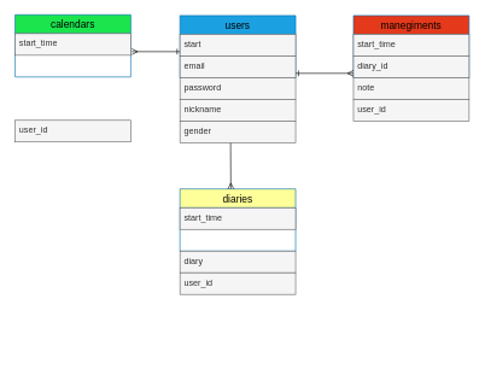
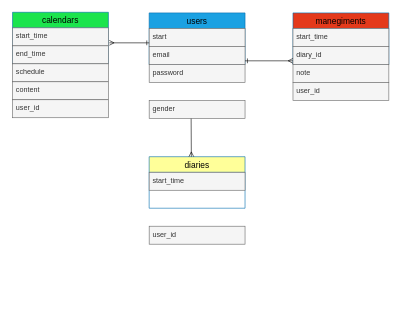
  <mxCell id="0" />
  <mxCell id="1" parent="0" />
  <mxCell id="2" value="" style="group" parent="1" vertex="1" connectable="0"><mxGeometry x="248" y="21" width="160" height="146" as="geometry" /></mxCell>
  <mxCell id="3" value="" style="group" parent="2" vertex="1" connectable="0"><mxGeometry width="160" height="116" as="geometry" /></mxCell>
  <mxCell id="4" value="users" style="swimlane;fontStyle=0;childLayout=stackLayout;horizontal=1;startSize=26;horizontalStack=0;resizeParent=1;resizeParentMax=0;resizeLast=0;collapsible=1;marginBottom=0;align=center;fontSize=14;strokeColor=#006EAF;fillColor=#1ba1e2;fontColor=#000000;swimlaneFillColor=none;" parent="3" vertex="1"><mxGeometry width="160" height="86" as="geometry" /></mxCell>
  <mxCell id="5" value="" style="group" parent="4" vertex="1" connectable="0"><mxGeometry y="26" width="160" height="60" as="geometry" /></mxCell>
  <mxCell id="6" value="start" style="text;strokeColor=#666666;fillColor=#f5f5f5;spacingLeft=4;spacingRight=4;overflow=hidden;rotatable=0;points=[[0,0.5],[1,0.5]];portConstraint=eastwest;fontSize=12;fontColor=#333333;" parent="5" vertex="1"><mxGeometry width="160" height="30" as="geometry" /></mxCell>
  <mxCell id="7" value="email" style="text;strokeColor=#666666;fillColor=#f5f5f5;spacingLeft=4;spacingRight=4;overflow=hidden;rotatable=0;points=[[0,0.5],[1,0.5]];portConstraint=eastwest;fontSize=12;fontColor=#333333;" parent="5" vertex="1"><mxGeometry y="30" width="160" height="30" as="geometry" /></mxCell>
  <mxCell id="8" value="password" style="text;strokeColor=#666666;fillColor=#f5f5f5;spacingLeft=4;spacingRight=4;overflow=hidden;rotatable=0;points=[[0,0.5],[1,0.5]];portConstraint=eastwest;fontSize=12;fontColor=#333333;" parent="3" vertex="1"><mxGeometry y="86" width="160" height="30" as="geometry" /></mxCell>
- <mxCell id="9" value="nickname" style="text;strokeColor=#666666;fillColor=#f5f5f5;spacingLeft=4;spacingRight=4;overflow=hidden;rotatable=0;points=[[0,0.5],[1,0.5]];portConstraint=eastwest;fontSize=12;fontColor=#333333;" parent="2" vertex="1"><mxGeometry y="116" width="160" height="30" as="geometry" /></mxCell>
  <mxCell id="10" value="" style="group" parent="1" vertex="1" connectable="0"><mxGeometry x="20" y="20" width="160" height="236" as="geometry" /></mxCell>
  <mxCell id="11" value="" style="group" parent="10" vertex="1" connectable="0"><mxGeometry width="160" height="146" as="geometry" /></mxCell>
  <mxCell id="12" value="" style="group" parent="11" vertex="1" connectable="0"><mxGeometry width="160" height="116" as="geometry" /></mxCell>
  <mxCell id="13" value="calendars" style="swimlane;fontStyle=0;childLayout=stackLayout;horizontal=1;startSize=26;horizontalStack=0;resizeParent=1;resizeParentMax=0;resizeLast=0;collapsible=1;marginBottom=0;align=center;fontSize=14;strokeColor=#006EAF;fillColor=#1be44d;fontColor=#000000;swimlaneFillColor=none;" parent="12" vertex="1"><mxGeometry width="160" height="86" as="geometry" /></mxCell>
  <mxCell id="14" value="" style="group" parent="13" vertex="1" connectable="0"><mxGeometry y="26" width="160" height="60" as="geometry" /></mxCell>
  <mxCell id="15" value="start_time" style="text;strokeColor=#666666;fillColor=#f5f5f5;spacingLeft=4;spacingRight=4;overflow=hidden;rotatable=0;points=[[0,0.5],[1,0.5]];portConstraint=eastwest;fontSize=12;fontColor=#333333;" parent="14" vertex="1"><mxGeometry width="160" height="30" as="geometry" /></mxCell>
+ <mxCell id="16" value="end_time" style="text;strokeColor=#666666;fillColor=#f5f5f5;spacingLeft=4;spacingRight=4;overflow=hidden;rotatable=0;points=[[0,0.5],[1,0.5]];portConstraint=eastwest;fontSize=12;fontColor=#333333;" parent="14" vertex="1"><mxGeometry y="30" width="160" height="30" as="geometry" /></mxCell>
+ <mxCell id="17" value="schedule" style="text;strokeColor=#666666;fillColor=#f5f5f5;spacingLeft=4;spacingRight=4;overflow=hidden;rotatable=0;points=[[0,0.5],[1,0.5]];portConstraint=eastwest;fontSize=12;fontColor=#333333;" parent="12" vertex="1"><mxGeometry y="86" width="160" height="30" as="geometry" /></mxCell>
+ <mxCell id="18" value="content" style="text;strokeColor=#666666;fillColor=#f5f5f5;spacingLeft=4;spacingRight=4;overflow=hidden;rotatable=0;points=[[0,0.5],[1,0.5]];portConstraint=eastwest;fontSize=12;fontColor=#333333;" parent="11" vertex="1"><mxGeometry y="116" width="160" height="30" as="geometry" /></mxCell>
  <mxCell id="19" value="user_id" style="text;strokeColor=#666666;fillColor=#f5f5f5;spacingLeft=4;spacingRight=4;overflow=hidden;rotatable=0;points=[[0,0.5],[1,0.5]];portConstraint=eastwest;fontSize=12;fontColor=#333333;" parent="10" vertex="1"><mxGeometry y="146" width="160" height="30" as="geometry" /></mxCell>
  <mxCell id="20" value="" style="group" parent="1" vertex="1" connectable="0"><mxGeometry x="248" y="261" width="160" height="236" as="geometry" /></mxCell>
  <mxCell id="21" value="" style="group" parent="20" vertex="1" connectable="0"><mxGeometry width="160" height="146" as="geometry" /></mxCell>
  <mxCell id="22" value="" style="group" parent="21" vertex="1" connectable="0"><mxGeometry width="160" height="116" as="geometry" /></mxCell>
  <mxCell id="23" value="diaries" style="swimlane;fontStyle=0;childLayout=stackLayout;horizontal=1;startSize=26;horizontalStack=0;resizeParent=1;resizeParentMax=0;resizeLast=0;collapsible=1;marginBottom=0;align=center;fontSize=14;strokeColor=#006EAF;fillColor=#FFFF99;fontColor=#000000;swimlaneFillColor=none;" parent="22" vertex="1"><mxGeometry width="160" height="86" as="geometry" /></mxCell>
  <mxCell id="24" value="" style="group" parent="23" vertex="1" connectable="0"><mxGeometry y="26" width="160" height="60" as="geometry" /></mxCell>
  <mxCell id="25" value="start_time" style="text;strokeColor=#666666;fillColor=#f5f5f5;spacingLeft=4;spacingRight=4;overflow=hidden;rotatable=0;points=[[0,0.5],[1,0.5]];portConstraint=eastwest;fontSize=12;fontColor=#333333;" parent="24" vertex="1"><mxGeometry width="160" height="30" as="geometry" /></mxCell>
- <mxCell id="26" value="diary" style="text;strokeColor=#666666;fillColor=#f5f5f5;spacingLeft=4;spacingRight=4;overflow=hidden;rotatable=0;points=[[0,0.5],[1,0.5]];portConstraint=eastwest;fontSize=12;fontColor=#333333;" parent="22" vertex="1"><mxGeometry y="86" width="160" height="30" as="geometry" /></mxCell>
  <mxCell id="27" value="user_id" style="text;strokeColor=#666666;fillColor=#f5f5f5;spacingLeft=4;spacingRight=4;overflow=hidden;rotatable=0;points=[[0,0.5],[1,0.5]];portConstraint=eastwest;fontSize=12;fontColor=#333333;" parent="21" vertex="1"><mxGeometry y="116" width="160" height="30" as="geometry" /></mxCell>
  <mxCell id="28" value="" style="group" parent="1" vertex="1" connectable="0"><mxGeometry x="488" y="21" width="160" height="236" as="geometry" /></mxCell>
  <mxCell id="29" value="" style="group" parent="28" vertex="1" connectable="0"><mxGeometry width="160" height="146" as="geometry" /></mxCell>
  <mxCell id="30" value="" style="group" parent="29" vertex="1" connectable="0"><mxGeometry width="160" height="116" as="geometry" /></mxCell>
  <mxCell id="31" value="manegiments" style="swimlane;fontStyle=0;childLayout=stackLayout;horizontal=1;startSize=26;horizontalStack=0;resizeParent=1;resizeParentMax=0;resizeLast=0;collapsible=1;marginBottom=0;align=center;fontSize=14;strokeColor=#006EAF;fillColor=#e4391b;fontColor=#000000;swimlaneFillColor=none;" parent="30" vertex="1"><mxGeometry width="160" height="86" as="geometry" /></mxCell>
  <mxCell id="32" value="" style="group" parent="31" vertex="1" connectable="0"><mxGeometry y="26" width="160" height="60" as="geometry" /></mxCell>
  <mxCell id="33" value="start_time" style="text;strokeColor=#666666;fillColor=#f5f5f5;spacingLeft=4;spacingRight=4;overflow=hidden;rotatable=0;points=[[0,0.5],[1,0.5]];portConstraint=eastwest;fontSize=12;fontColor=#333333;" parent="32" vertex="1"><mxGeometry width="160" height="30" as="geometry" /></mxCell>
  <mxCell id="34" value="diary_id" style="text;strokeColor=#666666;fillColor=#f5f5f5;spacingLeft=4;spacingRight=4;overflow=hidden;rotatable=0;points=[[0,0.5],[1,0.5]];portConstraint=eastwest;fontSize=12;fontColor=#333333;" parent="32" vertex="1"><mxGeometry y="30" width="160" height="30" as="geometry" /></mxCell>
  <mxCell id="35" value="note" style="text;strokeColor=#666666;fillColor=#f5f5f5;spacingLeft=4;spacingRight=4;overflow=hidden;rotatable=0;points=[[0,0.5],[1,0.5]];portConstraint=eastwest;fontSize=12;fontColor=#333333;" parent="30" vertex="1"><mxGeometry y="86" width="160" height="30" as="geometry" /></mxCell>
  <mxCell id="36" value="user_id" style="text;strokeColor=#666666;fillColor=#f5f5f5;spacingLeft=4;spacingRight=4;overflow=hidden;rotatable=0;points=[[0,0.5],[1,0.5]];portConstraint=eastwest;fontSize=12;fontColor=#333333;" parent="29" vertex="1"><mxGeometry y="116" width="160" height="30" as="geometry" /></mxCell>
  <mxCell id="37" value="" style="endArrow=ERone;html=1;rounded=0;startArrow=ERmany;startFill=0;exitX=1.009;exitY=0.833;exitDx=0;exitDy=0;endFill=0;exitPerimeter=0;fontColor=#000000;strokeColor=#000000;" parent="1" source="15" edge="1"><mxGeometry relative="1" as="geometry"><mxPoint x="178" y="71" as="sourcePoint" /><mxPoint x="248" y="71" as="targetPoint" /></mxGeometry></mxCell>
  <mxCell id="38" value="" style="endArrow=ERone;html=1;rounded=0;startArrow=ERmany;startFill=0;endFill=0;fontColor=#000000;strokeColor=#000000;exitX=0.44;exitY=0;exitDx=0;exitDy=0;exitPerimeter=0;" parent="1" source="23" edge="1"><mxGeometry relative="1" as="geometry"><mxPoint x="318" y="251" as="sourcePoint" /><mxPoint x="318" y="191" as="targetPoint" /></mxGeometry></mxCell>
  <mxCell id="39" value="" style="endArrow=ERone;html=1;rounded=0;startArrow=ERmany;startFill=0;endFill=0;entryX=1.028;entryY=0.833;entryDx=0;entryDy=0;entryPerimeter=0;fontColor=#000000;strokeColor=#000000;exitX=0;exitY=0.8;exitDx=0;exitDy=0;exitPerimeter=0;" parent="1" source="34" edge="1"><mxGeometry relative="1" as="geometry"><mxPoint x="408.4" y="191" as="sourcePoint" /><mxPoint x="408" y="101" as="targetPoint" /></mxGeometry></mxCell>
  <mxCell id="40" value="gender" style="text;strokeColor=#666666;fillColor=#f5f5f5;spacingLeft=4;spacingRight=4;overflow=hidden;rotatable=0;points=[[0,0.5],[1,0.5]];portConstraint=eastwest;fontSize=12;fontColor=#333333;" vertex="1" parent="1"><mxGeometry x="248" y="167" width="160" height="30" as="geometry" /></mxCell>
